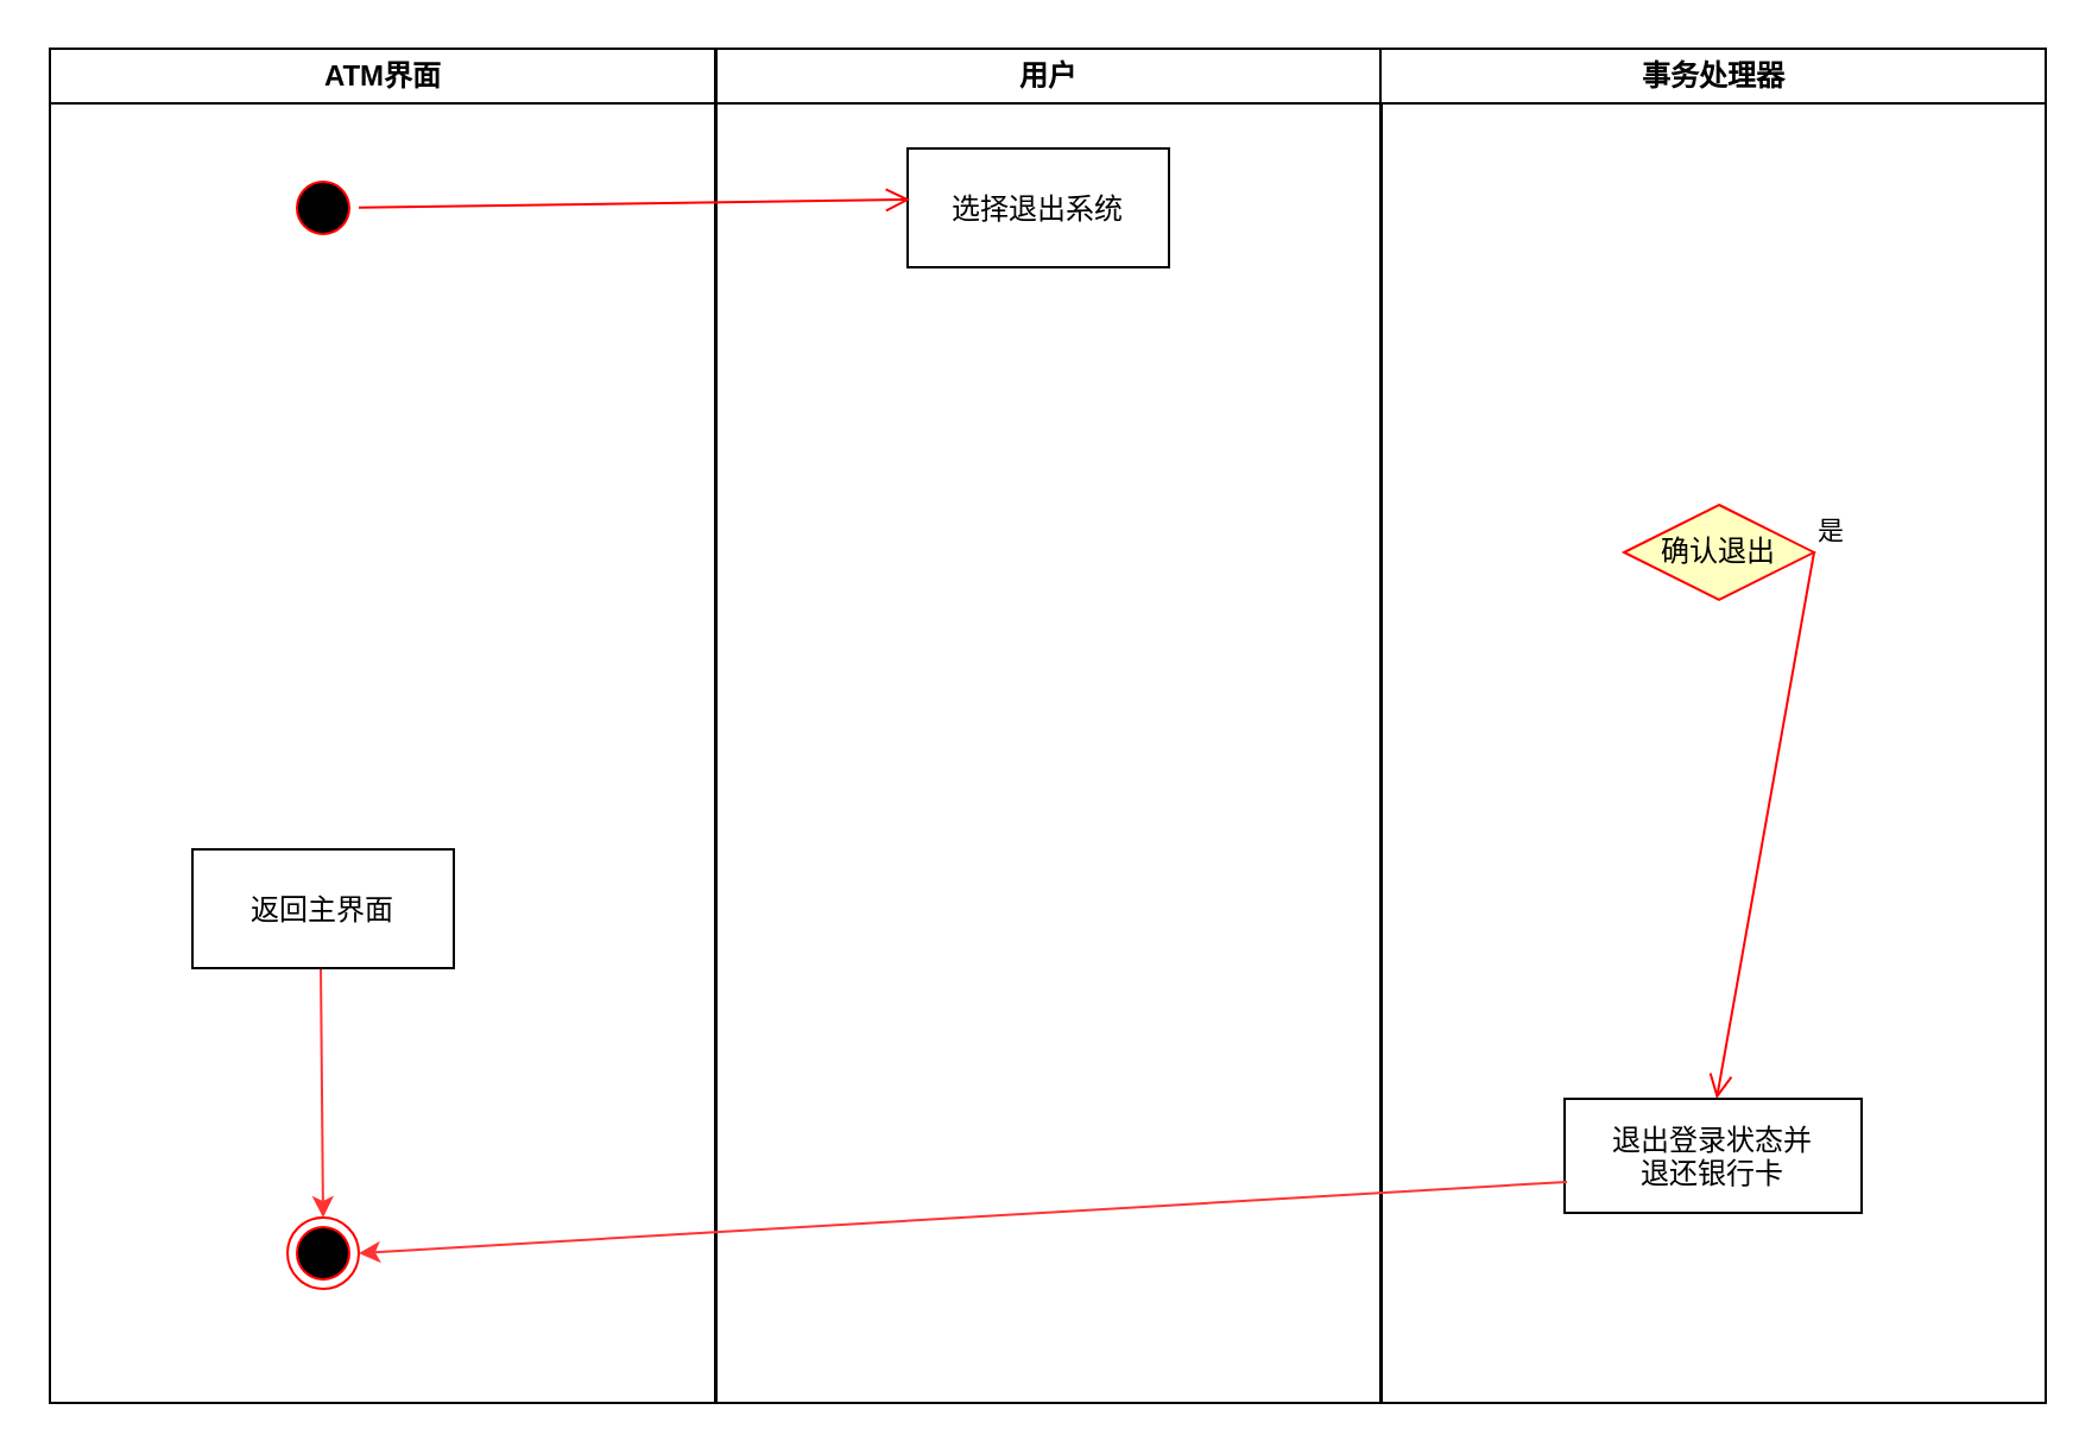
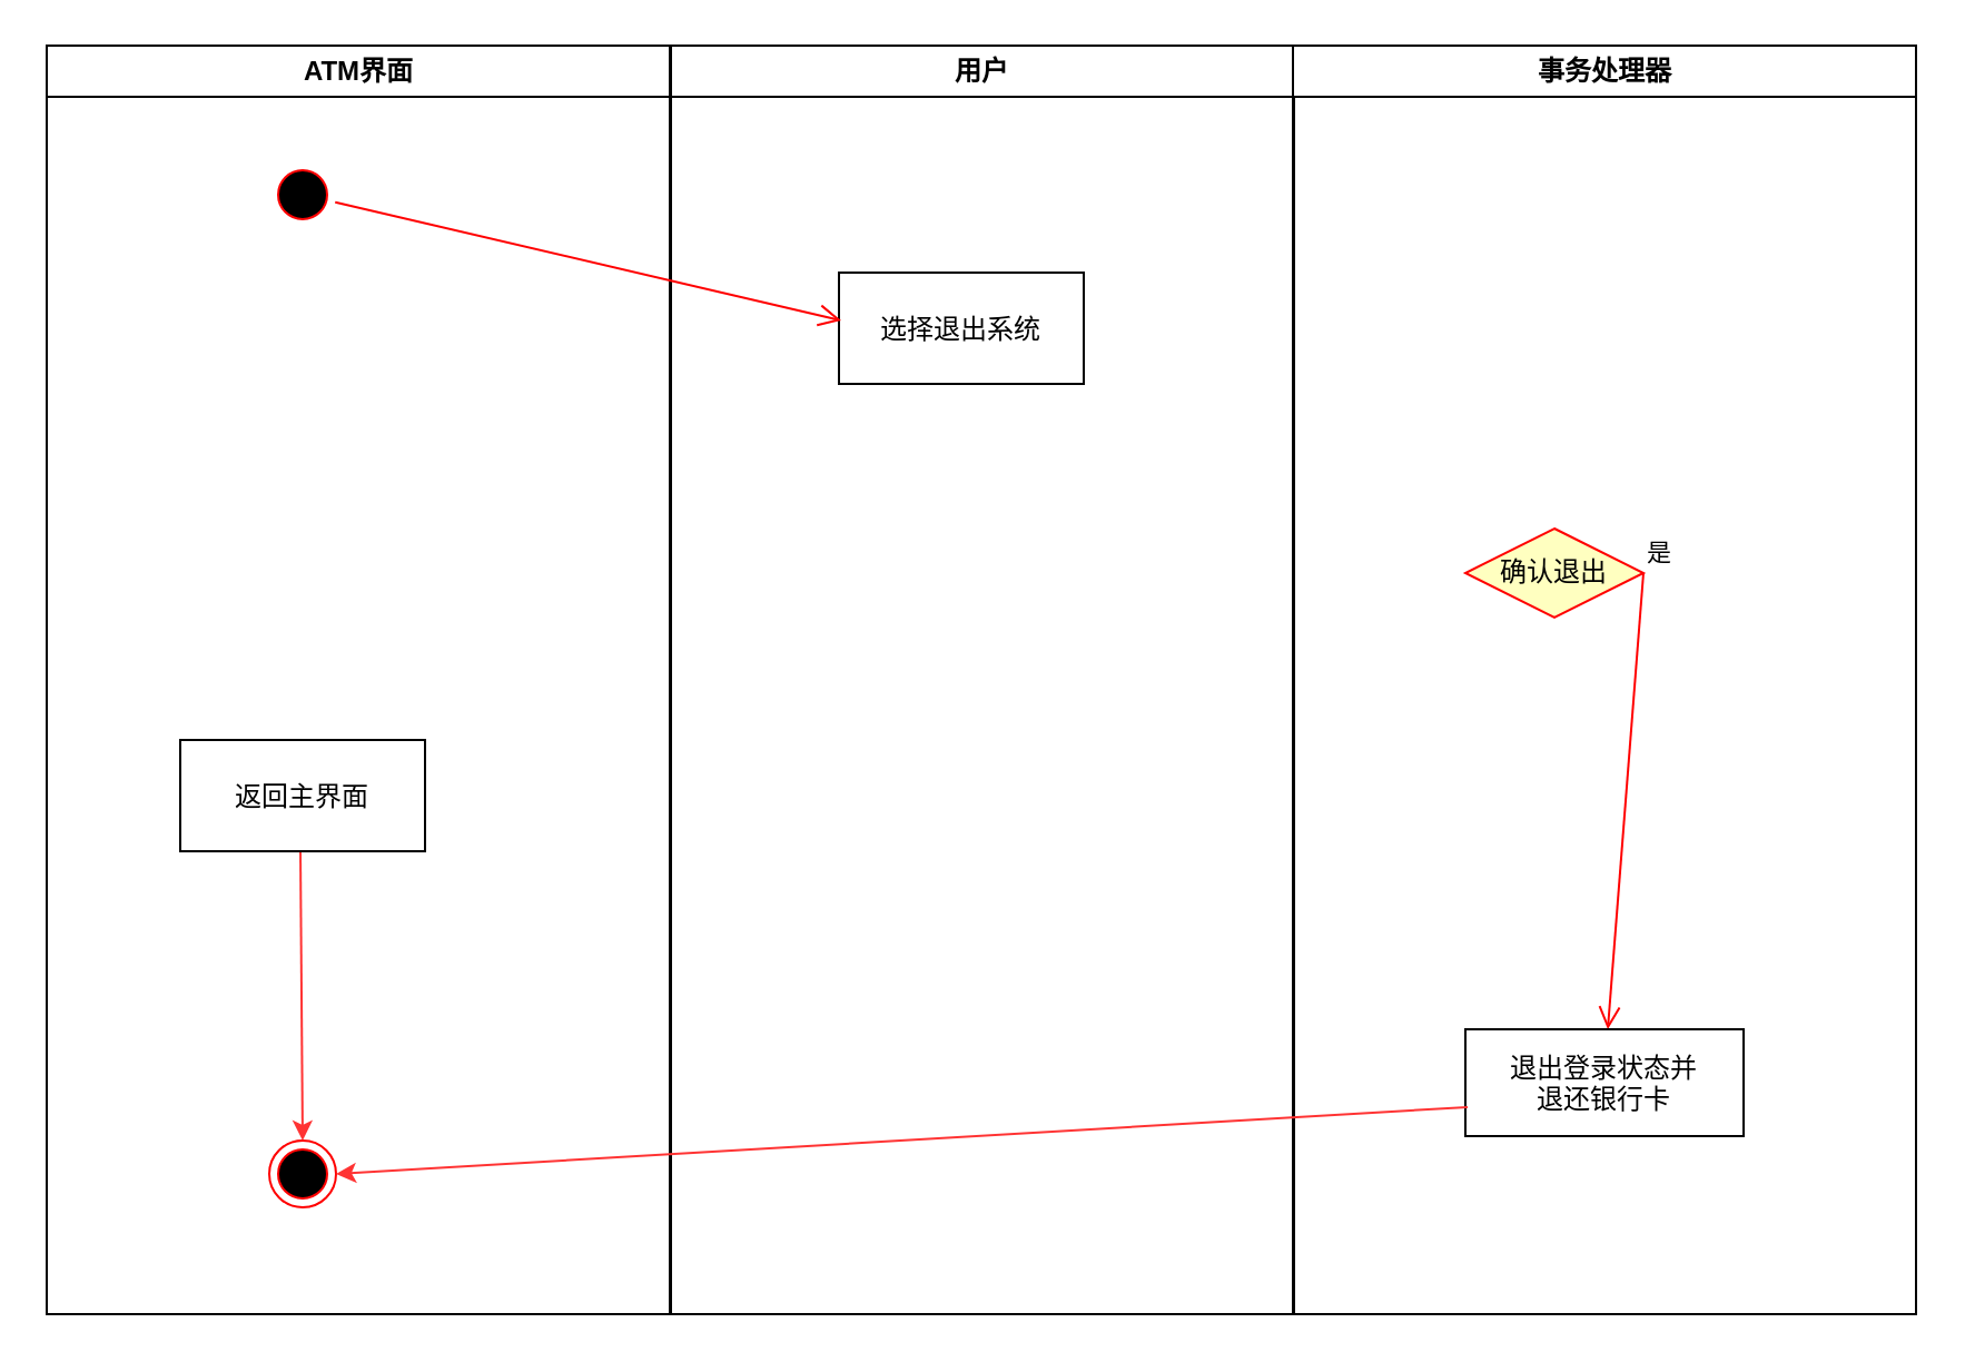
  <mxCell id="0" />
  <mxCell id="1" parent="0" />
  <mxCell id="2" value="ATM界面" style="swimlane;whiteSpace=wrap" parent="1" vertex="1"><mxGeometry x="20.5" y="20" width="280" height="570" as="geometry" /></mxCell>
  <mxCell id="3" value="" style="ellipse;shape=startState;fillColor=#000000;strokeColor=#ff0000;" parent="2" vertex="1"><mxGeometry x="100" y="52" width="30" height="30" as="geometry" /></mxCell>
  <mxCell id="4" value="" style="ellipse;shape=endState;fillColor=#000000;strokeColor=#ff0000" parent="2" vertex="1"><mxGeometry x="100" y="492" width="30" height="30" as="geometry" /></mxCell>
- <mxCell id="5" value="返回主界面" style="" parent="2" vertex="1"><mxGeometry x="60" y="337" width="110" height="50" as="geometry" /></mxCell>
+ <mxCell id="5" value="返回主界面" style="" parent="2" vertex="1"><mxGeometry x="60" y="312" width="110" height="50" as="geometry" /></mxCell>
  <mxCell id="6" style="edgeStyle=none;rounded=0;orthogonalLoop=1;jettySize=auto;html=1;strokeColor=#FF3333;exitX=0.491;exitY=1.01;exitDx=0;exitDy=0;exitPerimeter=0;entryX=0.5;entryY=0;entryDx=0;entryDy=0;" parent="2" source="5" target="4" edge="1"><mxGeometry relative="1" as="geometry"><mxPoint x="625.5" y="442" as="sourcePoint" /><mxPoint x="145.5" y="342" as="targetPoint" /></mxGeometry></mxCell>
  <mxCell id="7" value="用户" style="swimlane;whiteSpace=wrap" parent="1" vertex="1"><mxGeometry x="301" y="20" width="280" height="570" as="geometry" /></mxCell>
- <mxCell id="8" value="选择退出系统" style="" parent="7" vertex="1"><mxGeometry x="80.5" y="42" width="110" height="50" as="geometry" /></mxCell>
+ <mxCell id="8" value="选择退出系统" style="" parent="7" vertex="1"><mxGeometry x="75.5" y="102" width="110" height="50" as="geometry" /></mxCell>
  <mxCell id="9" value="事务处理器" style="swimlane;whiteSpace=wrap" parent="1" vertex="1"><mxGeometry x="580.5" y="20" width="280" height="570" as="geometry" /></mxCell>
- <mxCell id="10" value="确认退出" style="rhombus;whiteSpace=wrap;html=1;fillColor=#ffffc0;strokeColor=#ff0000;" vertex="1" parent="9"><mxGeometry x="102.5" y="192" width="80" height="40" as="geometry" /></mxCell>
+ <mxCell id="10" value="确认退出" style="rhombus;whiteSpace=wrap;html=1;fillColor=#ffffc0;strokeColor=#ff0000;" vertex="1" parent="9"><mxGeometry x="77.5" y="217" width="80" height="40" as="geometry" /></mxCell>
  <mxCell id="11" value="是" style="html=1;align=left;verticalAlign=bottom;endArrow=open;endSize=8;strokeColor=#ff0000;rounded=0;entryX=0.512;entryY=0;entryDx=0;entryDy=0;entryPerimeter=0;exitX=1;exitY=0.5;exitDx=0;exitDy=0;" edge="1" source="10" parent="9" target="12"><mxGeometry x="-1" relative="1" as="geometry"><mxPoint x="142.5" y="352" as="targetPoint" /><mxPoint x="105.5" y="302" as="sourcePoint" /></mxGeometry></mxCell>
  <mxCell id="12" value="退出登录状态并&#10;退还银行卡" style="" parent="9" vertex="1"><mxGeometry x="77.5" y="442" width="125" height="48" as="geometry" /></mxCell>
  <mxCell id="13" value="" style="elbow=horizontal;verticalAlign=bottom;endArrow=open;endSize=8;strokeColor=#FF0000;endFill=1;rounded=0;entryX=0.009;entryY=0.43;entryDx=0;entryDy=0;entryPerimeter=0;" parent="1" source="3" target="8" edge="1"><mxGeometry x="264.5" y="168" as="geometry"><mxPoint x="346" y="152" as="targetPoint" /></mxGeometry></mxCell>
  <mxCell id="14" style="edgeStyle=none;rounded=0;orthogonalLoop=1;jettySize=auto;html=1;entryX=1;entryY=0.5;entryDx=0;entryDy=0;strokeColor=#FF3333;exitX=0.008;exitY=0.729;exitDx=0;exitDy=0;exitPerimeter=0;" parent="1" source="12" target="4" edge="1"><mxGeometry relative="1" as="geometry"><mxPoint x="716" y="362" as="sourcePoint" /></mxGeometry></mxCell>
